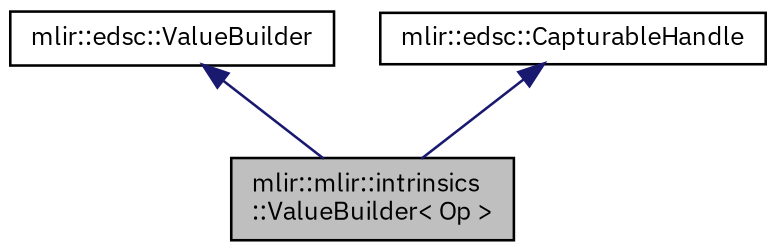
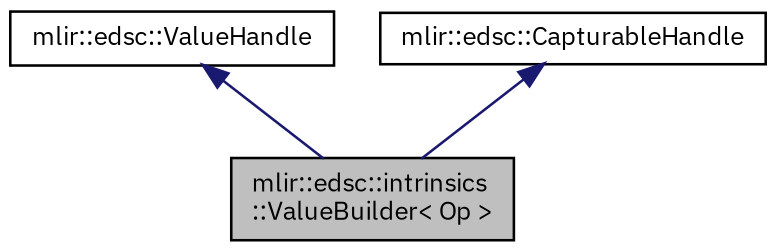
  digraph {
    fontname="IBM Plex Sans"
    node [color=black fontname="IBM Plex Sans" fontsize=10 shape=record]
    edge [color=midnightblue dir=back fontname="IBM Plex Sans" fontsize=10 labelfontname=Helvetica labelfontsize=10 style=solid]
-   n1 [fillcolor=grey75 fontcolor=black height=0.2 label="mlir::mlir::intrinsics\l::ValueBuilder\< Op \>" style=filled width=0.4]
-   n2 [height=0.2 label="mlir::edsc::ValueBuilder" width=0.4]
+   n1 [fillcolor=grey75 fontcolor=black height=0.2 label="mlir::edsc::intrinsics\l::ValueBuilder\< Op \>" style=filled width=0.4]
+   n2 [height=0.2 label="mlir::edsc::ValueHandle" width=0.4]
    n3 [height=0.2 label="mlir::edsc::CapturableHandle" width=0.4]
    n2 -> n1
    n3 -> n1
  }
